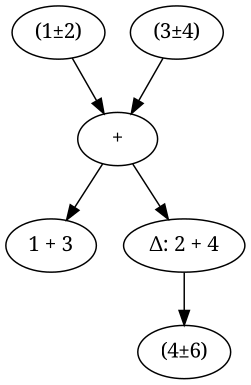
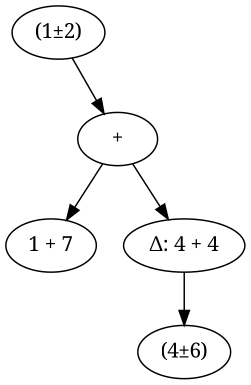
  strict digraph {
    fontname="Noto Serif"
    node [fontname="Noto Serif"]
    edge [fontname="Noto Serif"]
    n1 [label="(1±2)"]
    n2 [label="+"]
-   n3 [label="1 + 3"]
-   n4 [label="Δ: 2 + 4"]
-   n5 [label="(3±4)"]
+   n3 [label="1 + 7"]
+   n4 [label="Δ: 4 + 4"]
    n6 [label="(4±6)"]
    n1 -> n2
    n2 -> n3
    n2 -> n4
    n4 -> n6
-   n5 -> n2
  }
